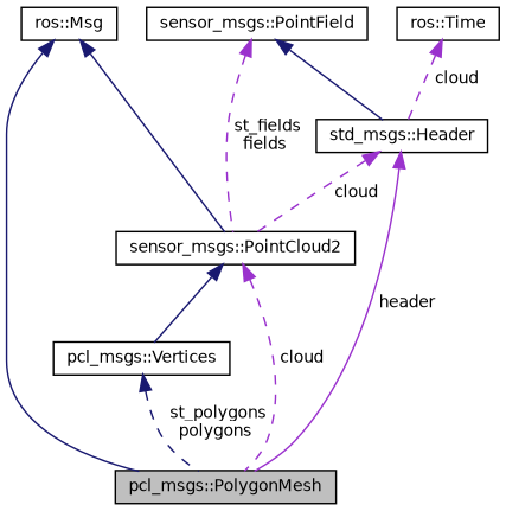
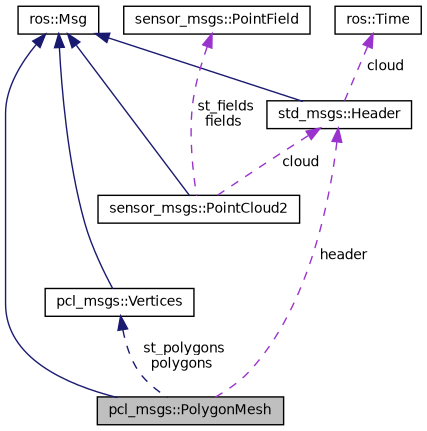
  digraph {
    node [color=black fillcolor=white fontname=Helvetica fontsize=10 shape=record style=filled]
    edge [color=midnightblue dir=back fontname=Helvetica fontsize=10 labelfontname=Helvetica labelfontsize=10 style=dashed]
    n1 [fillcolor=grey75 fontcolor=black height=0.2 label="pcl_msgs::PolygonMesh" width=0.4]
    n2 [height=0.2 label="ros::Msg" width=0.4]
    n3 [height=0.2 label="pcl_msgs::Vertices" width=0.4]
    n4 [height=0.2 label="std_msgs::Header" width=0.4]
    n5 [height=0.2 label="sensor_msgs::PointCloud2" width=0.4]
    n6 [height=0.2 label="sensor_msgs::PointField" width=0.4]
    n7 [height=0.2 label="ros::Time" width=0.4]
    n2 -> n1 [style=solid]
-   n5 -> n3 [style=solid]
-   n6 -> n4 [style=solid]
+   n2 -> n3 [style=solid]
+   n2 -> n4 [style=solid]
    n2 -> n5 [style=solid]
    n3 -> n1 [label=" st_polygons\npolygons"]
-   n4 -> n1 [color=darkorchid3 label=" header" style=solid]
+   n4 -> n1 [color=darkorchid3 label=" header"]
    n4 -> n5 [color=darkorchid3 label=" cloud"]
-   n5 -> n1 [color=darkorchid3 label=" cloud"]
    n6 -> n5 [color=darkorchid3 label=" st_fields\nfields"]
    n7 -> n4 [color=darkorchid3 label=" cloud"]
  }
